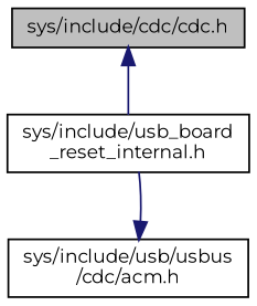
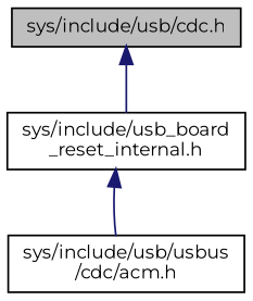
  digraph {
    fontname=Montserrat
    node [color=black fillcolor=white fontname=Montserrat fontsize=10 shape=record style=filled]
    edge [color=midnightblue dir=back fontname=Montserrat fontsize=10 labelfontname=Helvetica labelfontsize=10 style=solid]
-   n1 [fillcolor=grey75 fontcolor=black height=0.2 label="sys/include/cdc/cdc.h" width=0.4]
+   n1 [fillcolor=grey75 fontcolor=black height=0.2 label="sys/include/usb/cdc.h" width=0.4]
    n2 [height=0.2 label="sys/include/usb_board\l_reset_internal.h" width=0.4]
    n3 [height=0.2 label="sys/include/usb/usbus\l/cdc/acm.h" width=0.4]
    n1 -> n2
-   n3 -> n2
+   n2 -> n3
  }
